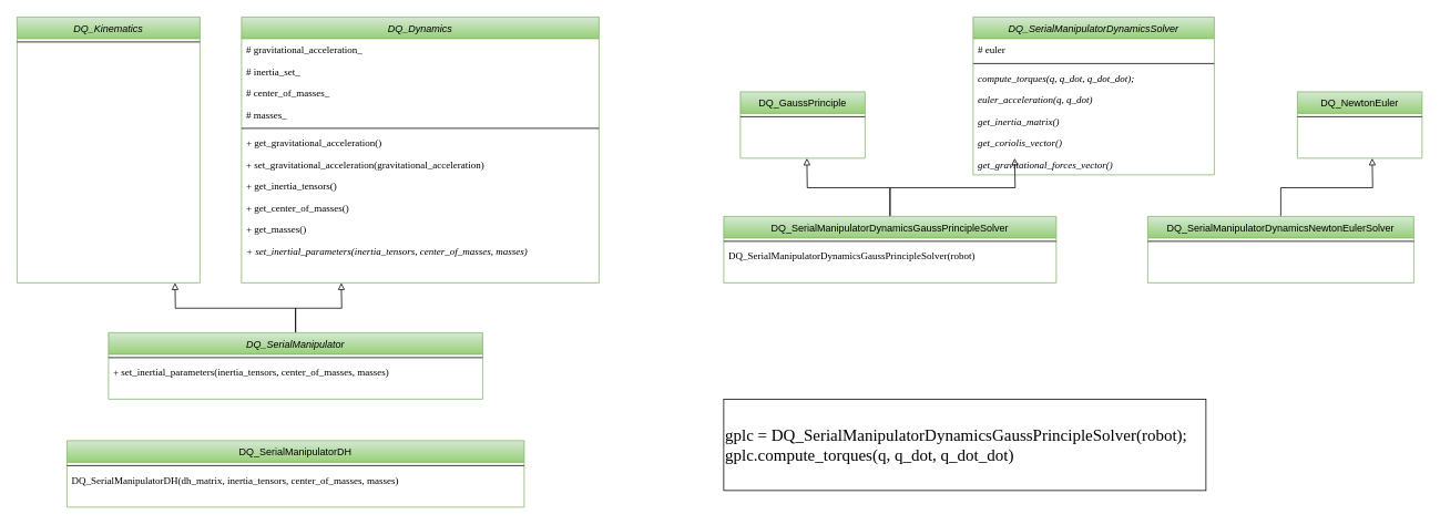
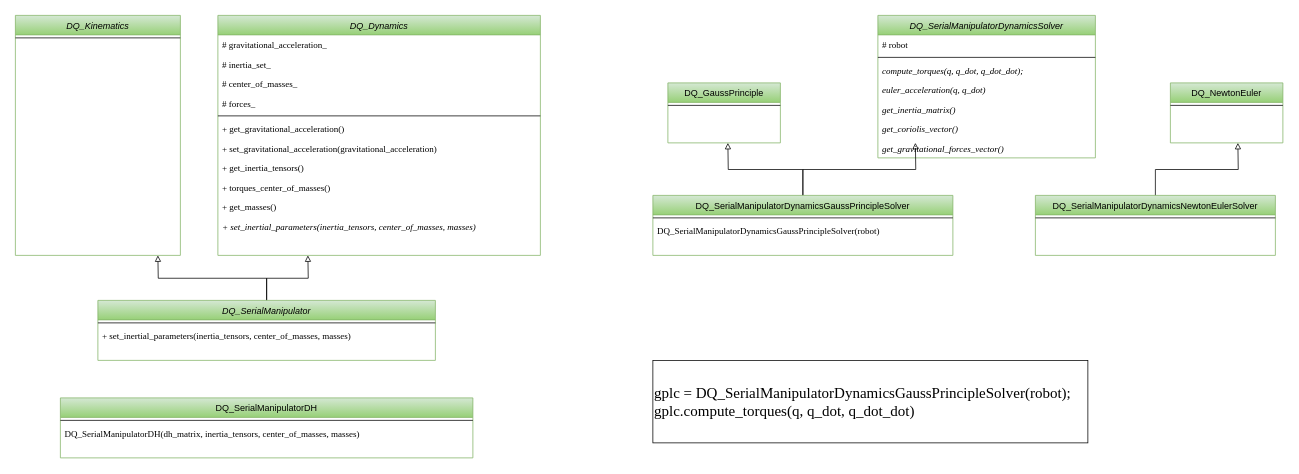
  <mxCell id="0" />
  <mxCell id="1" parent="0" />
  <mxCell id="2" value="DQ_SerialManipulatorDynamicsSolver" style="swimlane;fontStyle=2;align=center;verticalAlign=top;childLayout=stackLayout;horizontal=1;startSize=26;horizontalStack=0;resizeParent=1;resizeLast=0;collapsible=1;marginBottom=0;rounded=0;shadow=0;strokeWidth=1;fillColor=#d5e8d4;gradientColor=#97d077;strokeColor=#82b366;" vertex="1" parent="1"><mxGeometry x="1170" y="20" width="290" height="190" as="geometry"><mxRectangle x="230" y="140" width="160" height="26" as="alternateBounds" /></mxGeometry></mxCell>
- <mxCell id="3" value="# euler" style="text;align=left;verticalAlign=top;spacingLeft=4;spacingRight=4;overflow=hidden;rotatable=0;points=[[0,0.5],[1,0.5]];portConstraint=eastwest;fontFamily=Verdana;fontStyle=0;spacingTop=0;" vertex="1" parent="2"><mxGeometry y="26" width="290" height="26" as="geometry" /></mxCell>
+ <mxCell id="3" value="# robot" style="text;align=left;verticalAlign=top;spacingLeft=4;spacingRight=4;overflow=hidden;rotatable=0;points=[[0,0.5],[1,0.5]];portConstraint=eastwest;fontFamily=Verdana;fontStyle=0;spacingTop=0;" vertex="1" parent="2"><mxGeometry y="26" width="290" height="26" as="geometry" /></mxCell>
  <mxCell id="4" value="" style="line;html=1;strokeWidth=1;align=left;verticalAlign=middle;spacingTop=-1;spacingLeft=3;spacingRight=3;rotatable=0;labelPosition=right;points=[];portConstraint=eastwest;" vertex="1" parent="2"><mxGeometry y="52" width="290" height="8" as="geometry" /></mxCell>
  <mxCell id="5" value="compute_torques(q, q_dot, q_dot_dot); &#10;" style="text;align=left;verticalAlign=top;spacingLeft=4;spacingRight=4;overflow=hidden;rotatable=0;points=[[0,0.5],[1,0.5]];portConstraint=eastwest;fontFamily=Verdana;fontStyle=2;spacingTop=0;" vertex="1" parent="2"><mxGeometry y="60" width="290" height="26" as="geometry" /></mxCell>
  <mxCell id="6" value="euler_acceleration(q, q_dot)" style="text;align=left;verticalAlign=top;spacingLeft=4;spacingRight=4;overflow=hidden;rotatable=0;points=[[0,0.5],[1,0.5]];portConstraint=eastwest;fontFamily=Verdana;fontStyle=2;spacingTop=0;" vertex="1" parent="2"><mxGeometry y="86" width="290" height="26" as="geometry" /></mxCell>
  <mxCell id="7" value="get_inertia_matrix()" style="text;align=left;verticalAlign=top;spacingLeft=4;spacingRight=4;overflow=hidden;rotatable=0;points=[[0,0.5],[1,0.5]];portConstraint=eastwest;fontFamily=Verdana;fontStyle=2;spacingTop=0;" vertex="1" parent="2"><mxGeometry y="112" width="290" height="26" as="geometry" /></mxCell>
  <mxCell id="8" value="get_coriolis_vector()" style="text;align=left;verticalAlign=top;spacingLeft=4;spacingRight=4;overflow=hidden;rotatable=0;points=[[0,0.5],[1,0.5]];portConstraint=eastwest;fontFamily=Verdana;fontStyle=2;spacingTop=0;" vertex="1" parent="2"><mxGeometry y="138" width="290" height="26" as="geometry" /></mxCell>
  <mxCell id="9" value="get_gravitational_forces_vector()" style="text;align=left;verticalAlign=top;spacingLeft=4;spacingRight=4;overflow=hidden;rotatable=0;points=[[0,0.5],[1,0.5]];portConstraint=eastwest;fontFamily=Verdana;fontStyle=2;spacingTop=0;" vertex="1" parent="2"><mxGeometry y="164" width="290" height="26" as="geometry" /></mxCell>
  <mxCell id="10" style="edgeStyle=orthogonalEdgeStyle;rounded=0;orthogonalLoop=1;jettySize=auto;html=1;endArrow=block;endFill=0;" edge="1" parent="1" source="12"><mxGeometry relative="1" as="geometry"><mxPoint x="1220" y="190" as="targetPoint" /></mxGeometry></mxCell>
  <mxCell id="11" style="edgeStyle=orthogonalEdgeStyle;rounded=0;orthogonalLoop=1;jettySize=auto;html=1;endArrow=block;endFill=0;" edge="1" parent="1" source="12"><mxGeometry relative="1" as="geometry"><mxPoint x="970" y="190" as="targetPoint" /></mxGeometry></mxCell>
  <mxCell id="12" value="DQ_SerialManipulatorDynamicsGaussPrincipleSolver" style="swimlane;fontStyle=0;align=center;verticalAlign=top;childLayout=stackLayout;horizontal=1;startSize=26;horizontalStack=0;resizeParent=1;resizeLast=0;collapsible=1;marginBottom=0;rounded=0;shadow=0;strokeWidth=1;fillColor=#d5e8d4;gradientColor=#97d077;strokeColor=#82b366;" vertex="1" parent="1"><mxGeometry x="870" y="260" width="400" height="80" as="geometry"><mxRectangle x="230" y="140" width="160" height="26" as="alternateBounds" /></mxGeometry></mxCell>
  <mxCell id="13" value="" style="line;html=1;strokeWidth=1;align=left;verticalAlign=middle;spacingTop=-1;spacingLeft=3;spacingRight=3;rotatable=0;labelPosition=right;points=[];portConstraint=eastwest;" vertex="1" parent="12"><mxGeometry y="26" width="400" height="8" as="geometry" /></mxCell>
  <mxCell id="14" value="DQ_SerialManipulatorDynamicsGaussPrincipleSolver(robot)" style="text;align=left;verticalAlign=top;spacingLeft=4;spacingRight=4;overflow=hidden;rotatable=0;points=[[0,0.5],[1,0.5]];portConstraint=eastwest;fontFamily=Verdana;fontStyle=0;spacingTop=0;" vertex="1" parent="12"><mxGeometry y="34" width="400" height="26" as="geometry" /></mxCell>
  <mxCell id="15" style="edgeStyle=orthogonalEdgeStyle;rounded=0;orthogonalLoop=1;jettySize=auto;html=1;endArrow=block;endFill=0;" edge="1" parent="1" source="16"><mxGeometry relative="1" as="geometry"><mxPoint x="1650" y="190" as="targetPoint" /></mxGeometry></mxCell>
  <mxCell id="16" value="DQ_SerialManipulatorDynamicsNewtonEulerSolver" style="swimlane;fontStyle=0;align=center;verticalAlign=top;childLayout=stackLayout;horizontal=1;startSize=26;horizontalStack=0;resizeParent=1;resizeLast=0;collapsible=1;marginBottom=0;rounded=0;shadow=0;strokeWidth=1;fillColor=#d5e8d4;gradientColor=#97d077;strokeColor=#82b366;" vertex="1" parent="1"><mxGeometry x="1380" y="260" width="320" height="80" as="geometry"><mxRectangle x="230" y="140" width="160" height="26" as="alternateBounds" /></mxGeometry></mxCell>
  <mxCell id="17" value="" style="line;html=1;strokeWidth=1;align=left;verticalAlign=middle;spacingTop=-1;spacingLeft=3;spacingRight=3;rotatable=0;labelPosition=right;points=[];portConstraint=eastwest;" vertex="1" parent="16"><mxGeometry y="26" width="320" height="8" as="geometry" /></mxCell>
  <mxCell id="18" value="DQ_GaussPrinciple" style="swimlane;fontStyle=0;align=center;verticalAlign=top;childLayout=stackLayout;horizontal=1;startSize=26;horizontalStack=0;resizeParent=1;resizeLast=0;collapsible=1;marginBottom=0;rounded=0;shadow=0;strokeWidth=1;fillColor=#d5e8d4;gradientColor=#97d077;strokeColor=#82b366;" vertex="1" parent="1"><mxGeometry x="890" y="110" width="150" height="80" as="geometry"><mxRectangle x="230" y="140" width="160" height="26" as="alternateBounds" /></mxGeometry></mxCell>
  <mxCell id="19" value="" style="line;html=1;strokeWidth=1;align=left;verticalAlign=middle;spacingTop=-1;spacingLeft=3;spacingRight=3;rotatable=0;labelPosition=right;points=[];portConstraint=eastwest;" vertex="1" parent="18"><mxGeometry y="26" width="150" height="8" as="geometry" /></mxCell>
  <mxCell id="20" value="DQ_NewtonEuler" style="swimlane;fontStyle=0;align=center;verticalAlign=top;childLayout=stackLayout;horizontal=1;startSize=26;horizontalStack=0;resizeParent=1;resizeLast=0;collapsible=1;marginBottom=0;rounded=0;shadow=0;strokeWidth=1;fillColor=#d5e8d4;gradientColor=#97d077;strokeColor=#82b366;" vertex="1" parent="1"><mxGeometry x="1560" y="110" width="150" height="80" as="geometry"><mxRectangle x="230" y="140" width="160" height="26" as="alternateBounds" /></mxGeometry></mxCell>
  <mxCell id="21" value="" style="line;html=1;strokeWidth=1;align=left;verticalAlign=middle;spacingTop=-1;spacingLeft=3;spacingRight=3;rotatable=0;labelPosition=right;points=[];portConstraint=eastwest;" vertex="1" parent="20"><mxGeometry y="26" width="150" height="8" as="geometry" /></mxCell>
  <mxCell id="22" value="DQ_Dynamics" style="swimlane;fontStyle=2;align=center;verticalAlign=top;childLayout=stackLayout;horizontal=1;startSize=26;horizontalStack=0;resizeParent=1;resizeLast=0;collapsible=1;marginBottom=0;rounded=0;shadow=0;strokeWidth=1;fillColor=#d5e8d4;gradientColor=#97d077;strokeColor=#82b366;" vertex="1" parent="1"><mxGeometry x="290" y="20" width="430" height="320" as="geometry"><mxRectangle x="230" y="140" width="160" height="26" as="alternateBounds" /></mxGeometry></mxCell>
  <mxCell id="23" value="# gravitational_acceleration_ " style="text;align=left;verticalAlign=top;spacingLeft=4;spacingRight=4;overflow=hidden;rotatable=0;points=[[0,0.5],[1,0.5]];portConstraint=eastwest;fontFamily=Verdana;fontStyle=0;spacingTop=0;" vertex="1" parent="22"><mxGeometry y="26" width="430" height="26" as="geometry" /></mxCell>
  <mxCell id="24" value="# inertia_set_" style="text;align=left;verticalAlign=top;spacingLeft=4;spacingRight=4;overflow=hidden;rotatable=0;points=[[0,0.5],[1,0.5]];portConstraint=eastwest;fontFamily=Verdana;fontStyle=0;spacingTop=0;" vertex="1" parent="22"><mxGeometry y="52" width="430" height="26" as="geometry" /></mxCell>
  <mxCell id="25" value="# center_of_masses_" style="text;align=left;verticalAlign=top;spacingLeft=4;spacingRight=4;overflow=hidden;rotatable=0;points=[[0,0.5],[1,0.5]];portConstraint=eastwest;fontFamily=Verdana;fontStyle=0;spacingTop=0;" vertex="1" parent="22"><mxGeometry y="78" width="430" height="26" as="geometry" /></mxCell>
- <mxCell id="26" value="# masses_" style="text;align=left;verticalAlign=top;spacingLeft=4;spacingRight=4;overflow=hidden;rotatable=0;points=[[0,0.5],[1,0.5]];portConstraint=eastwest;fontFamily=Verdana;fontStyle=0;spacingTop=0;" vertex="1" parent="22"><mxGeometry y="104" width="430" height="26" as="geometry" /></mxCell>
+ <mxCell id="26" value="# forces_" style="text;align=left;verticalAlign=top;spacingLeft=4;spacingRight=4;overflow=hidden;rotatable=0;points=[[0,0.5],[1,0.5]];portConstraint=eastwest;fontFamily=Verdana;fontStyle=0;spacingTop=0;" vertex="1" parent="22"><mxGeometry y="104" width="430" height="26" as="geometry" /></mxCell>
  <mxCell id="27" value="" style="line;html=1;strokeWidth=1;align=left;verticalAlign=middle;spacingTop=-1;spacingLeft=3;spacingRight=3;rotatable=0;labelPosition=right;points=[];portConstraint=eastwest;" vertex="1" parent="22"><mxGeometry y="130" width="430" height="8" as="geometry" /></mxCell>
  <mxCell id="28" value="+ get_gravitational_acceleration()" style="text;align=left;verticalAlign=top;spacingLeft=4;spacingRight=4;overflow=hidden;rotatable=0;points=[[0,0.5],[1,0.5]];portConstraint=eastwest;fontFamily=Verdana;fontStyle=0;spacingTop=0;" vertex="1" parent="22"><mxGeometry y="138" width="430" height="26" as="geometry" /></mxCell>
  <mxCell id="29" value="+ set_gravitational_acceleration(gravitational_acceleration)" style="text;align=left;verticalAlign=top;spacingLeft=4;spacingRight=4;overflow=hidden;rotatable=0;points=[[0,0.5],[1,0.5]];portConstraint=eastwest;fontFamily=Verdana;fontStyle=0;spacingTop=0;" vertex="1" parent="22"><mxGeometry y="164" width="430" height="26" as="geometry" /></mxCell>
  <mxCell id="30" value="+ get_inertia_tensors()" style="text;align=left;verticalAlign=top;spacingLeft=4;spacingRight=4;overflow=hidden;rotatable=0;points=[[0,0.5],[1,0.5]];portConstraint=eastwest;fontFamily=Verdana;fontStyle=0;spacingTop=0;" vertex="1" parent="22"><mxGeometry y="190" width="430" height="26" as="geometry" /></mxCell>
- <mxCell id="31" value="+ get_center_of_masses()" style="text;align=left;verticalAlign=top;spacingLeft=4;spacingRight=4;overflow=hidden;rotatable=0;points=[[0,0.5],[1,0.5]];portConstraint=eastwest;fontFamily=Verdana;fontStyle=0;spacingTop=0;" vertex="1" parent="22"><mxGeometry y="216" width="430" height="26" as="geometry" /></mxCell>
+ <mxCell id="31" value="+ torques_center_of_masses()" style="text;align=left;verticalAlign=top;spacingLeft=4;spacingRight=4;overflow=hidden;rotatable=0;points=[[0,0.5],[1,0.5]];portConstraint=eastwest;fontFamily=Verdana;fontStyle=0;spacingTop=0;" vertex="1" parent="22"><mxGeometry y="216" width="430" height="26" as="geometry" /></mxCell>
  <mxCell id="32" value="+ get_masses()" style="text;align=left;verticalAlign=top;spacingLeft=4;spacingRight=4;overflow=hidden;rotatable=0;points=[[0,0.5],[1,0.5]];portConstraint=eastwest;fontFamily=Verdana;fontStyle=0;spacingTop=0;" vertex="1" parent="22"><mxGeometry y="242" width="430" height="26" as="geometry" /></mxCell>
  <mxCell id="33" value="+ set_inertial_parameters(inertia_tensors, center_of_masses, masses)" style="text;align=left;verticalAlign=top;spacingLeft=4;spacingRight=4;overflow=hidden;rotatable=0;points=[[0,0.5],[1,0.5]];portConstraint=eastwest;fontFamily=Verdana;fontStyle=2;spacingTop=0;" vertex="1" parent="22"><mxGeometry y="268" width="430" height="26" as="geometry" /></mxCell>
  <mxCell id="34" value="DQ_Kinematics" style="swimlane;fontStyle=2;align=center;verticalAlign=top;childLayout=stackLayout;horizontal=1;startSize=26;horizontalStack=0;resizeParent=1;resizeLast=0;collapsible=1;marginBottom=0;rounded=0;shadow=0;strokeWidth=1;fillColor=#d5e8d4;gradientColor=#97d077;strokeColor=#82b366;" vertex="1" parent="1"><mxGeometry x="20" y="20" width="220" height="320" as="geometry"><mxRectangle x="230" y="140" width="160" height="26" as="alternateBounds" /></mxGeometry></mxCell>
  <mxCell id="35" value="" style="line;html=1;strokeWidth=1;align=left;verticalAlign=middle;spacingTop=-1;spacingLeft=3;spacingRight=3;rotatable=0;labelPosition=right;points=[];portConstraint=eastwest;" vertex="1" parent="34"><mxGeometry y="26" width="220" height="8" as="geometry" /></mxCell>
  <mxCell id="36" style="edgeStyle=orthogonalEdgeStyle;rounded=0;orthogonalLoop=1;jettySize=auto;html=1;endArrow=block;endFill=0;" edge="1" parent="1" source="38"><mxGeometry relative="1" as="geometry"><mxPoint x="410" y="340" as="targetPoint" /></mxGeometry></mxCell>
  <mxCell id="37" style="edgeStyle=orthogonalEdgeStyle;rounded=0;orthogonalLoop=1;jettySize=auto;html=1;endArrow=block;endFill=0;" edge="1" parent="1" source="38"><mxGeometry relative="1" as="geometry"><mxPoint x="210" y="340" as="targetPoint" /></mxGeometry></mxCell>
  <mxCell id="38" value="DQ_SerialManipulator" style="swimlane;fontStyle=2;align=center;verticalAlign=top;childLayout=stackLayout;horizontal=1;startSize=26;horizontalStack=0;resizeParent=1;resizeLast=0;collapsible=1;marginBottom=0;rounded=0;shadow=0;strokeWidth=1;fillColor=#d5e8d4;gradientColor=#97d077;strokeColor=#82b366;" vertex="1" parent="1"><mxGeometry x="130" y="400" width="450" height="80" as="geometry"><mxRectangle x="230" y="140" width="160" height="26" as="alternateBounds" /></mxGeometry></mxCell>
  <mxCell id="39" value="" style="line;html=1;strokeWidth=1;align=left;verticalAlign=middle;spacingTop=-1;spacingLeft=3;spacingRight=3;rotatable=0;labelPosition=right;points=[];portConstraint=eastwest;" vertex="1" parent="38"><mxGeometry y="26" width="450" height="8" as="geometry" /></mxCell>
  <mxCell id="40" value="+ set_inertial_parameters(inertia_tensors, center_of_masses, masses)" style="text;align=left;verticalAlign=top;spacingLeft=4;spacingRight=4;overflow=hidden;rotatable=0;points=[[0,0.5],[1,0.5]];portConstraint=eastwest;fontFamily=Verdana;fontStyle=0;spacingTop=0;" vertex="1" parent="38"><mxGeometry y="34" width="450" height="26" as="geometry" /></mxCell>
  <mxCell id="41" value="DQ_SerialManipulatorDH" style="swimlane;fontStyle=0;align=center;verticalAlign=top;childLayout=stackLayout;horizontal=1;startSize=26;horizontalStack=0;resizeParent=1;resizeLast=0;collapsible=1;marginBottom=0;rounded=0;shadow=0;strokeWidth=1;fillColor=#d5e8d4;gradientColor=#97d077;strokeColor=#82b366;" vertex="1" parent="1"><mxGeometry x="80" y="530" width="550" height="80" as="geometry"><mxRectangle x="230" y="140" width="160" height="26" as="alternateBounds" /></mxGeometry></mxCell>
  <mxCell id="42" value="" style="line;html=1;strokeWidth=1;align=left;verticalAlign=middle;spacingTop=-1;spacingLeft=3;spacingRight=3;rotatable=0;labelPosition=right;points=[];portConstraint=eastwest;" vertex="1" parent="41"><mxGeometry y="26" width="550" height="8" as="geometry" /></mxCell>
  <mxCell id="43" value="DQ_SerialManipulatorDH(dh_matrix, inertia_tensors, center_of_masses, masses)" style="text;align=left;verticalAlign=top;spacingLeft=4;spacingRight=4;overflow=hidden;rotatable=0;points=[[0,0.5],[1,0.5]];portConstraint=eastwest;fontFamily=Verdana;fontStyle=0;spacingTop=0;" vertex="1" parent="41"><mxGeometry y="34" width="550" height="26" as="geometry" /></mxCell>
  <mxCell id="44" value="&lt;font face=&quot;Lucida Console&quot; style=&quot;font-size: 20px;&quot;&gt;gplc = DQ_SerialManipulatorDynamicsGaussPrincipleSolver(robot);&lt;/font&gt;&lt;div&gt;&lt;font face=&quot;Lucida Console&quot; style=&quot;font-size: 20px;&quot;&gt;gplc.compute_torques(q, q_dot, q_dot_dot)&lt;/font&gt;&lt;/div&gt;" style="rounded=0;whiteSpace=wrap;html=1;align=left;" vertex="1" parent="1"><mxGeometry x="870" y="480" width="580" height="110" as="geometry" /></mxCell>
